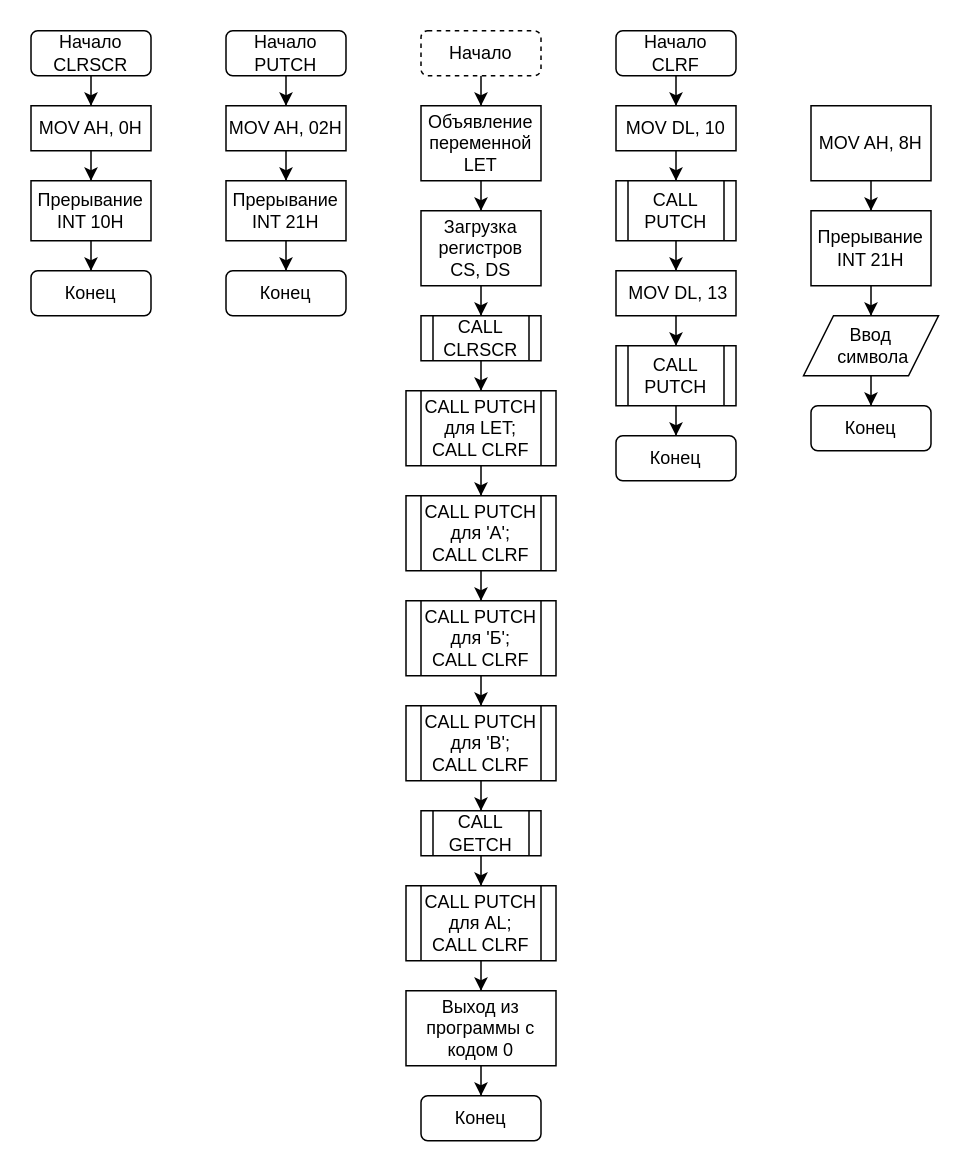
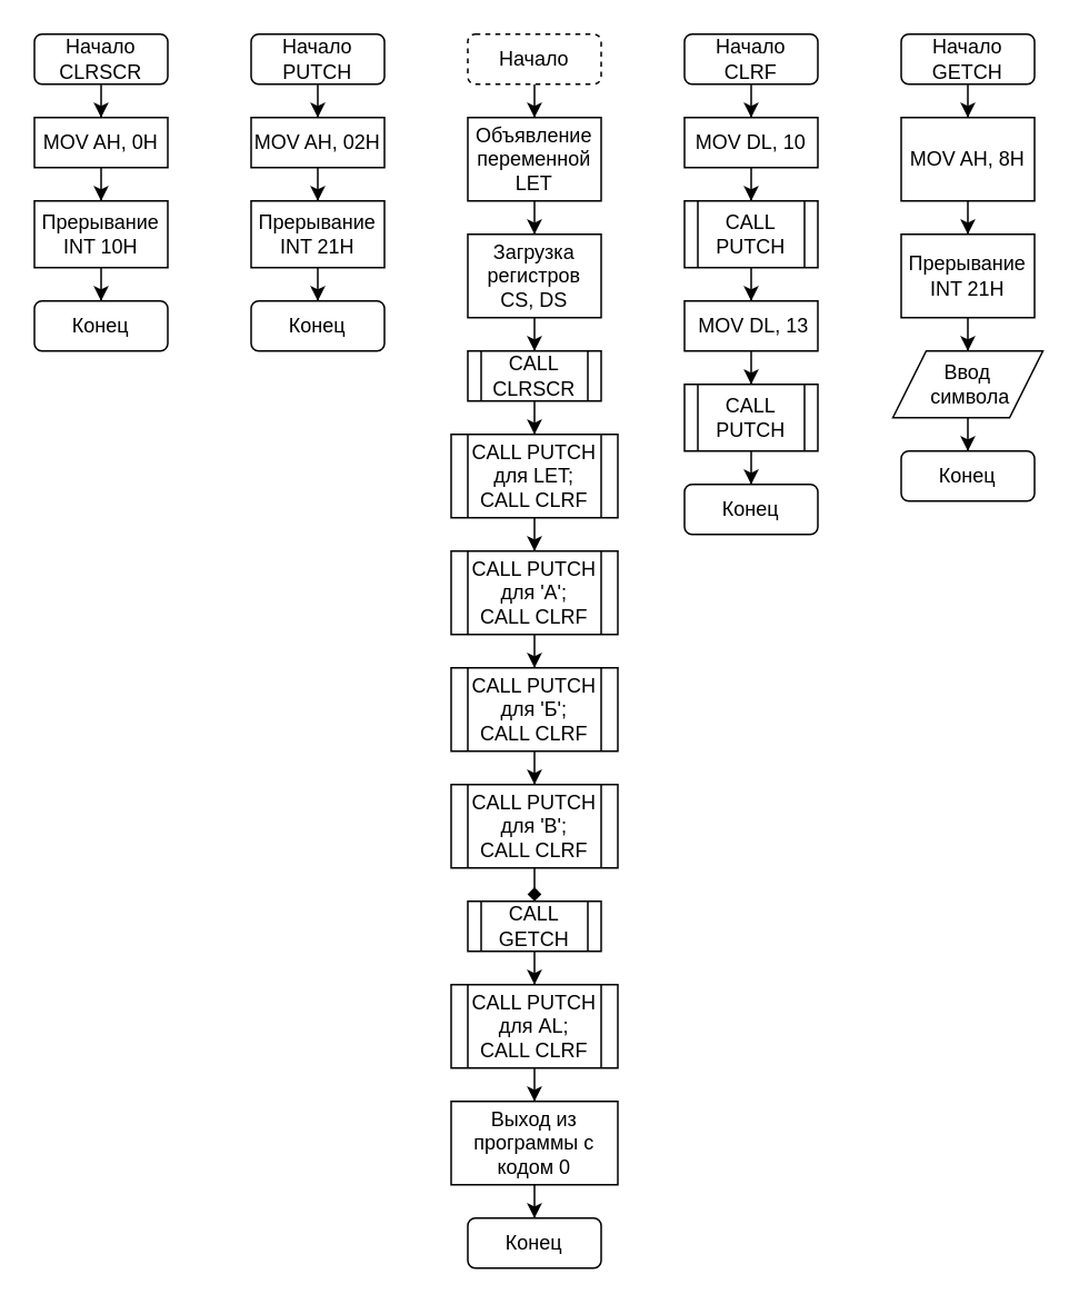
  <mxCell id="0" />
  <mxCell id="1" parent="0" />
  <mxCell id="2" style="edgeStyle=orthogonalEdgeStyle;rounded=0;orthogonalLoop=1;jettySize=auto;html=1;" edge="1" parent="1" source="3" target="5"><mxGeometry relative="1" as="geometry" /></mxCell>
  <mxCell id="3" value="Начало" style="rounded=1;whiteSpace=wrap;html=1;fontSize=12;glass=0;strokeWidth=1;shadow=0;dashed=1;" parent="1" vertex="1"><mxGeometry x="280" y="20" width="80" height="30" as="geometry" /></mxCell>
  <mxCell id="4" style="edgeStyle=orthogonalEdgeStyle;rounded=0;orthogonalLoop=1;jettySize=auto;html=1;" edge="1" parent="1" source="5" target="7"><mxGeometry relative="1" as="geometry" /></mxCell>
  <mxCell id="5" value="Объявление переменной LET" style="rounded=0;whiteSpace=wrap;html=1;" vertex="1" parent="1"><mxGeometry x="280" y="70" width="80" height="50" as="geometry" /></mxCell>
  <mxCell id="6" style="edgeStyle=orthogonalEdgeStyle;rounded=0;orthogonalLoop=1;jettySize=auto;html=1;" edge="1" parent="1" source="7" target="44"><mxGeometry relative="1" as="geometry" /></mxCell>
  <mxCell id="7" value="Загрузка регистров CS, DS" style="rounded=0;whiteSpace=wrap;html=1;" vertex="1" parent="1"><mxGeometry x="280" y="140" width="80" height="50" as="geometry" /></mxCell>
  <mxCell id="8" value="Конец" style="rounded=1;whiteSpace=wrap;html=1;fontSize=12;glass=0;strokeWidth=1;shadow=0;" vertex="1" parent="1"><mxGeometry x="280" y="730" width="80" height="30" as="geometry" /></mxCell>
  <mxCell id="9" style="edgeStyle=orthogonalEdgeStyle;rounded=0;orthogonalLoop=1;jettySize=auto;html=1;" edge="1" parent="1" source="10" target="12"><mxGeometry relative="1" as="geometry" /></mxCell>
  <mxCell id="10" value="Начало&lt;div&gt;PUTCH&lt;br&gt;&lt;/div&gt;" style="rounded=1;whiteSpace=wrap;html=1;fontSize=12;glass=0;strokeWidth=1;shadow=0;" vertex="1" parent="1"><mxGeometry x="150" y="20" width="80" height="30" as="geometry" /></mxCell>
  <mxCell id="11" style="edgeStyle=orthogonalEdgeStyle;rounded=0;orthogonalLoop=1;jettySize=auto;html=1;" edge="1" parent="1" source="12" target="14"><mxGeometry relative="1" as="geometry" /></mxCell>
  <mxCell id="12" value="MOV AH, 02H" style="rounded=0;whiteSpace=wrap;html=1;" vertex="1" parent="1"><mxGeometry x="150" y="70" width="80" height="30" as="geometry" /></mxCell>
  <mxCell id="13" style="edgeStyle=orthogonalEdgeStyle;rounded=0;orthogonalLoop=1;jettySize=auto;html=1;" edge="1" parent="1" source="14" target="15"><mxGeometry relative="1" as="geometry" /></mxCell>
  <mxCell id="14" value="Прерывание&lt;div style=&quot;border-color: var(--border-color);&quot;&gt;INT 21H&lt;/div&gt;" style="rounded=0;whiteSpace=wrap;html=1;" vertex="1" parent="1"><mxGeometry x="150" y="120" width="80" height="40" as="geometry" /></mxCell>
  <mxCell id="15" value="Конец" style="rounded=1;whiteSpace=wrap;html=1;fontSize=12;glass=0;strokeWidth=1;shadow=0;" vertex="1" parent="1"><mxGeometry x="150" y="180" width="80" height="30" as="geometry" /></mxCell>
  <mxCell id="16" style="edgeStyle=orthogonalEdgeStyle;rounded=0;orthogonalLoop=1;jettySize=auto;html=1;" edge="1" parent="1" source="17" target="19"><mxGeometry relative="1" as="geometry" /></mxCell>
  <mxCell id="17" value="Начало&lt;div&gt;CLRSCR&lt;/div&gt;" style="rounded=1;whiteSpace=wrap;html=1;fontSize=12;glass=0;strokeWidth=1;shadow=0;" vertex="1" parent="1"><mxGeometry x="20" y="20" width="80" height="30" as="geometry" /></mxCell>
  <mxCell id="18" style="edgeStyle=orthogonalEdgeStyle;rounded=0;orthogonalLoop=1;jettySize=auto;html=1;" edge="1" parent="1" source="19" target="21"><mxGeometry relative="1" as="geometry" /></mxCell>
  <mxCell id="19" value="MOV AH, 0H" style="rounded=0;whiteSpace=wrap;html=1;" vertex="1" parent="1"><mxGeometry x="20" y="70" width="80" height="30" as="geometry" /></mxCell>
  <mxCell id="20" style="edgeStyle=orthogonalEdgeStyle;rounded=0;orthogonalLoop=1;jettySize=auto;html=1;" edge="1" parent="1" source="21" target="22"><mxGeometry relative="1" as="geometry" /></mxCell>
  <mxCell id="21" value="Прерывание&lt;div&gt;INT 10H&lt;/div&gt;" style="rounded=0;whiteSpace=wrap;html=1;" vertex="1" parent="1"><mxGeometry x="20" y="120" width="80" height="40" as="geometry" /></mxCell>
  <mxCell id="22" value="Конец" style="rounded=1;whiteSpace=wrap;html=1;fontSize=12;glass=0;strokeWidth=1;shadow=0;" vertex="1" parent="1"><mxGeometry x="20" y="180" width="80" height="30" as="geometry" /></mxCell>
+ <mxCell id="23" style="edgeStyle=orthogonalEdgeStyle;rounded=0;orthogonalLoop=1;jettySize=auto;html=1;" edge="1" parent="1" source="24" target="26"><mxGeometry relative="1" as="geometry" /></mxCell>
+ <mxCell id="24" value="Начало&lt;div&gt;GETCH&lt;br&gt;&lt;/div&gt;" style="rounded=1;whiteSpace=wrap;html=1;fontSize=12;glass=0;strokeWidth=1;shadow=0;" vertex="1" parent="1"><mxGeometry x="540" y="20" width="80" height="30" as="geometry" /></mxCell>
  <mxCell id="25" style="edgeStyle=orthogonalEdgeStyle;rounded=0;orthogonalLoop=1;jettySize=auto;html=1;" edge="1" parent="1" source="26" target="28"><mxGeometry relative="1" as="geometry" /></mxCell>
  <mxCell id="26" value="MOV AH, 8&lt;span style=&quot;background-color: initial;&quot;&gt;H&lt;/span&gt;" style="rounded=0;whiteSpace=wrap;html=1;" vertex="1" parent="1"><mxGeometry x="540" y="70" width="80" height="50" as="geometry" /></mxCell>
  <mxCell id="27" style="edgeStyle=orthogonalEdgeStyle;rounded=0;orthogonalLoop=1;jettySize=auto;html=1;" edge="1" parent="1" source="28" target="42"><mxGeometry relative="1" as="geometry" /></mxCell>
  <mxCell id="28" value="Прерывание&lt;div style=&quot;border-color: var(--border-color);&quot;&gt;INT 21&lt;span style=&quot;background-color: initial;&quot;&gt;H&lt;/span&gt;&lt;/div&gt;" style="rounded=0;whiteSpace=wrap;html=1;" vertex="1" parent="1"><mxGeometry x="540" y="140" width="80" height="50" as="geometry" /></mxCell>
  <mxCell id="29" value="Конец" style="rounded=1;whiteSpace=wrap;html=1;fontSize=12;glass=0;strokeWidth=1;shadow=0;" vertex="1" parent="1"><mxGeometry x="540" y="270" width="80" height="30" as="geometry" /></mxCell>
  <mxCell id="30" style="edgeStyle=orthogonalEdgeStyle;rounded=0;orthogonalLoop=1;jettySize=auto;html=1;" edge="1" parent="1" source="31" target="33"><mxGeometry relative="1" as="geometry" /></mxCell>
  <mxCell id="31" value="Начало&lt;div&gt;CLRF&lt;br&gt;&lt;/div&gt;" style="rounded=1;whiteSpace=wrap;html=1;fontSize=12;glass=0;strokeWidth=1;shadow=0;" vertex="1" parent="1"><mxGeometry x="410" y="20" width="80" height="30" as="geometry" /></mxCell>
  <mxCell id="32" style="edgeStyle=orthogonalEdgeStyle;rounded=0;orthogonalLoop=1;jettySize=auto;html=1;" edge="1" parent="1" source="33" target="36"><mxGeometry relative="1" as="geometry" /></mxCell>
  <mxCell id="33" value="&lt;div&gt;MOV DL, 10&lt;/div&gt;" style="rounded=0;whiteSpace=wrap;html=1;" vertex="1" parent="1"><mxGeometry x="410" y="70" width="80" height="30" as="geometry" /></mxCell>
  <mxCell id="34" value="Конец" style="rounded=1;whiteSpace=wrap;html=1;fontSize=12;glass=0;strokeWidth=1;shadow=0;" vertex="1" parent="1"><mxGeometry x="410" y="290" width="80" height="30" as="geometry" /></mxCell>
  <mxCell id="35" style="edgeStyle=orthogonalEdgeStyle;rounded=0;orthogonalLoop=1;jettySize=auto;html=1;" edge="1" parent="1" source="36" target="38"><mxGeometry relative="1" as="geometry" /></mxCell>
  <mxCell id="36" value="CALL PUTCH" style="shape=process;whiteSpace=wrap;html=1;backgroundOutline=1;" vertex="1" parent="1"><mxGeometry x="410" y="120" width="80" height="40" as="geometry" /></mxCell>
  <mxCell id="37" style="edgeStyle=orthogonalEdgeStyle;rounded=0;orthogonalLoop=1;jettySize=auto;html=1;" edge="1" parent="1" source="38" target="40"><mxGeometry relative="1" as="geometry" /></mxCell>
  <mxCell id="38" value="&lt;div&gt;&lt;span style=&quot;background-color: initial;&quot;&gt;&amp;nbsp;MOV DL, 13&lt;/span&gt;&lt;/div&gt;" style="rounded=0;whiteSpace=wrap;html=1;" vertex="1" parent="1"><mxGeometry x="410" y="180" width="80" height="30" as="geometry" /></mxCell>
  <mxCell id="39" style="edgeStyle=orthogonalEdgeStyle;rounded=0;orthogonalLoop=1;jettySize=auto;html=1;" edge="1" parent="1" source="40" target="34"><mxGeometry relative="1" as="geometry" /></mxCell>
  <mxCell id="40" value="CALL PUTCH" style="shape=process;whiteSpace=wrap;html=1;backgroundOutline=1;" vertex="1" parent="1"><mxGeometry x="410" y="230" width="80" height="40" as="geometry" /></mxCell>
  <mxCell id="41" style="edgeStyle=orthogonalEdgeStyle;rounded=0;orthogonalLoop=1;jettySize=auto;html=1;" edge="1" parent="1" source="42" target="29"><mxGeometry relative="1" as="geometry" /></mxCell>
  <mxCell id="42" value="Ввод&lt;div&gt;&amp;nbsp;символа&lt;/div&gt;" style="shape=parallelogram;perimeter=parallelogramPerimeter;whiteSpace=wrap;html=1;fixedSize=1;" vertex="1" parent="1"><mxGeometry x="535" y="210" width="90" height="40" as="geometry" /></mxCell>
  <mxCell id="43" style="edgeStyle=orthogonalEdgeStyle;rounded=0;orthogonalLoop=1;jettySize=auto;html=1;" edge="1" parent="1" source="44" target="46"><mxGeometry relative="1" as="geometry" /></mxCell>
  <mxCell id="44" value="CALL CLRSCR" style="shape=process;whiteSpace=wrap;html=1;backgroundOutline=1;" vertex="1" parent="1"><mxGeometry x="280" y="210" width="80" height="30" as="geometry" /></mxCell>
  <mxCell id="45" style="edgeStyle=orthogonalEdgeStyle;rounded=0;orthogonalLoop=1;jettySize=auto;html=1;" edge="1" parent="1" source="46" target="48"><mxGeometry relative="1" as="geometry" /></mxCell>
  <mxCell id="46" value="CALL PUTCH для LET;&lt;div&gt;CALL CLRF&lt;/div&gt;" style="shape=process;whiteSpace=wrap;html=1;backgroundOutline=1;" vertex="1" parent="1"><mxGeometry x="270" y="260" width="100" height="50" as="geometry" /></mxCell>
  <mxCell id="47" style="edgeStyle=orthogonalEdgeStyle;rounded=0;orthogonalLoop=1;jettySize=auto;html=1;" edge="1" parent="1" source="48" target="50"><mxGeometry relative="1" as="geometry" /></mxCell>
  <mxCell id="48" value="CALL PUTCH для 'А';&lt;div&gt;CALL CLRF&lt;/div&gt;" style="shape=process;whiteSpace=wrap;html=1;backgroundOutline=1;" vertex="1" parent="1"><mxGeometry x="270" y="330" width="100" height="50" as="geometry" /></mxCell>
  <mxCell id="49" style="edgeStyle=orthogonalEdgeStyle;rounded=0;orthogonalLoop=1;jettySize=auto;html=1;" edge="1" parent="1" source="50" target="52"><mxGeometry relative="1" as="geometry" /></mxCell>
  <mxCell id="50" value="CALL PUTCH для 'Б';&lt;div&gt;CALL CLRF&lt;/div&gt;" style="shape=process;whiteSpace=wrap;html=1;backgroundOutline=1;" vertex="1" parent="1"><mxGeometry x="270" y="400" width="100" height="50" as="geometry" /></mxCell>
- <mxCell id="51" style="edgeStyle=orthogonalEdgeStyle;rounded=0;orthogonalLoop=1;jettySize=auto;html=1;" edge="1" parent="1" source="52" target="56"><mxGeometry relative="1" as="geometry" /></mxCell>
+ <mxCell id="51" style="edgeStyle=orthogonalEdgeStyle;rounded=0;orthogonalLoop=1;jettySize=auto;html=1;endArrow=diamond;" edge="1" parent="1" source="52" target="56"><mxGeometry relative="1" as="geometry" /></mxCell>
  <mxCell id="52" value="CALL PUTCH для 'В';&lt;div&gt;CALL CLRF&lt;/div&gt;" style="shape=process;whiteSpace=wrap;html=1;backgroundOutline=1;" vertex="1" parent="1"><mxGeometry x="270" y="470" width="100" height="50" as="geometry" /></mxCell>
  <mxCell id="53" style="edgeStyle=orthogonalEdgeStyle;rounded=0;orthogonalLoop=1;jettySize=auto;html=1;" edge="1" parent="1" source="54" target="58"><mxGeometry relative="1" as="geometry" /></mxCell>
  <mxCell id="54" value="CALL PUTCH для AL;&lt;div&gt;CALL CLRF&lt;/div&gt;" style="shape=process;whiteSpace=wrap;html=1;backgroundOutline=1;" vertex="1" parent="1"><mxGeometry x="270" y="590" width="100" height="50" as="geometry" /></mxCell>
  <mxCell id="55" style="edgeStyle=orthogonalEdgeStyle;rounded=0;orthogonalLoop=1;jettySize=auto;html=1;" edge="1" parent="1" source="56" target="54"><mxGeometry relative="1" as="geometry" /></mxCell>
  <mxCell id="56" value="CALL GETCH" style="shape=process;whiteSpace=wrap;html=1;backgroundOutline=1;" vertex="1" parent="1"><mxGeometry x="280" y="540" width="80" height="30" as="geometry" /></mxCell>
  <mxCell id="57" style="edgeStyle=orthogonalEdgeStyle;rounded=0;orthogonalLoop=1;jettySize=auto;html=1;" edge="1" parent="1" source="58" target="8"><mxGeometry relative="1" as="geometry" /></mxCell>
  <mxCell id="58" value="Выход из программы с кодом 0" style="rounded=0;whiteSpace=wrap;html=1;" vertex="1" parent="1"><mxGeometry x="270" y="660" width="100" height="50" as="geometry" /></mxCell>
